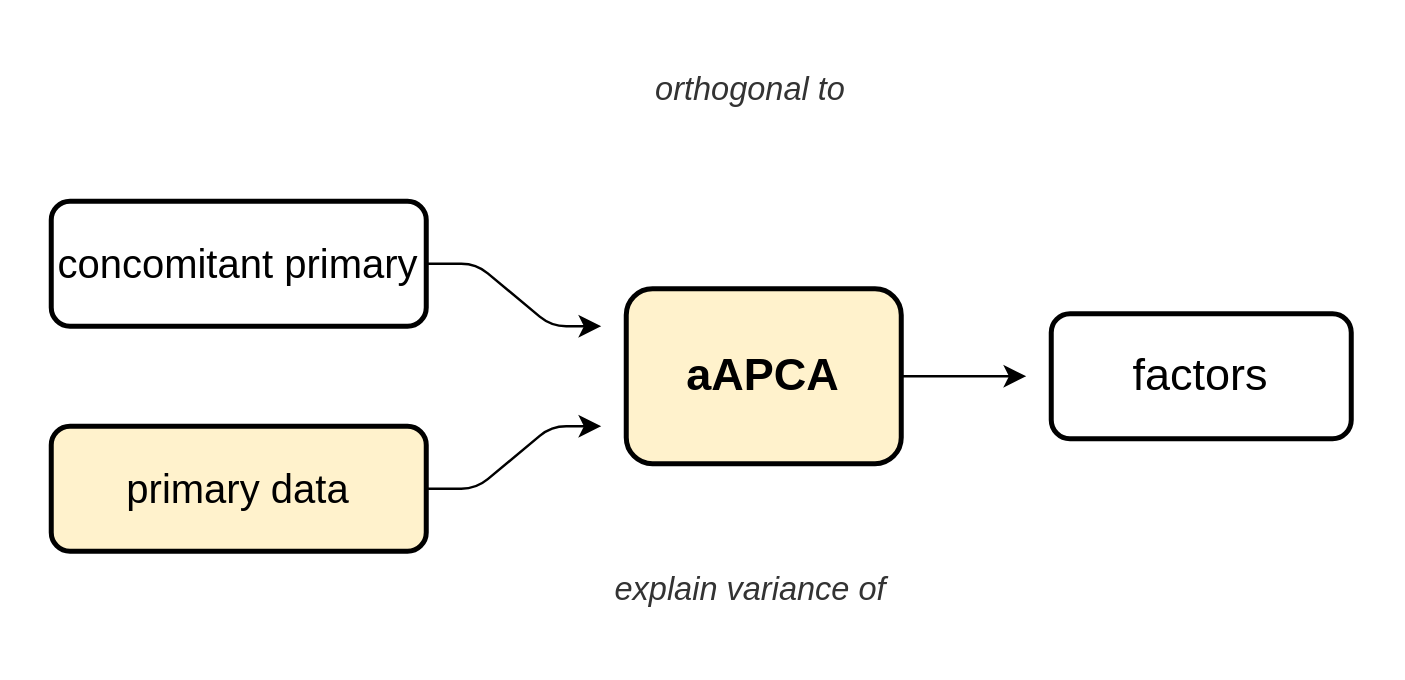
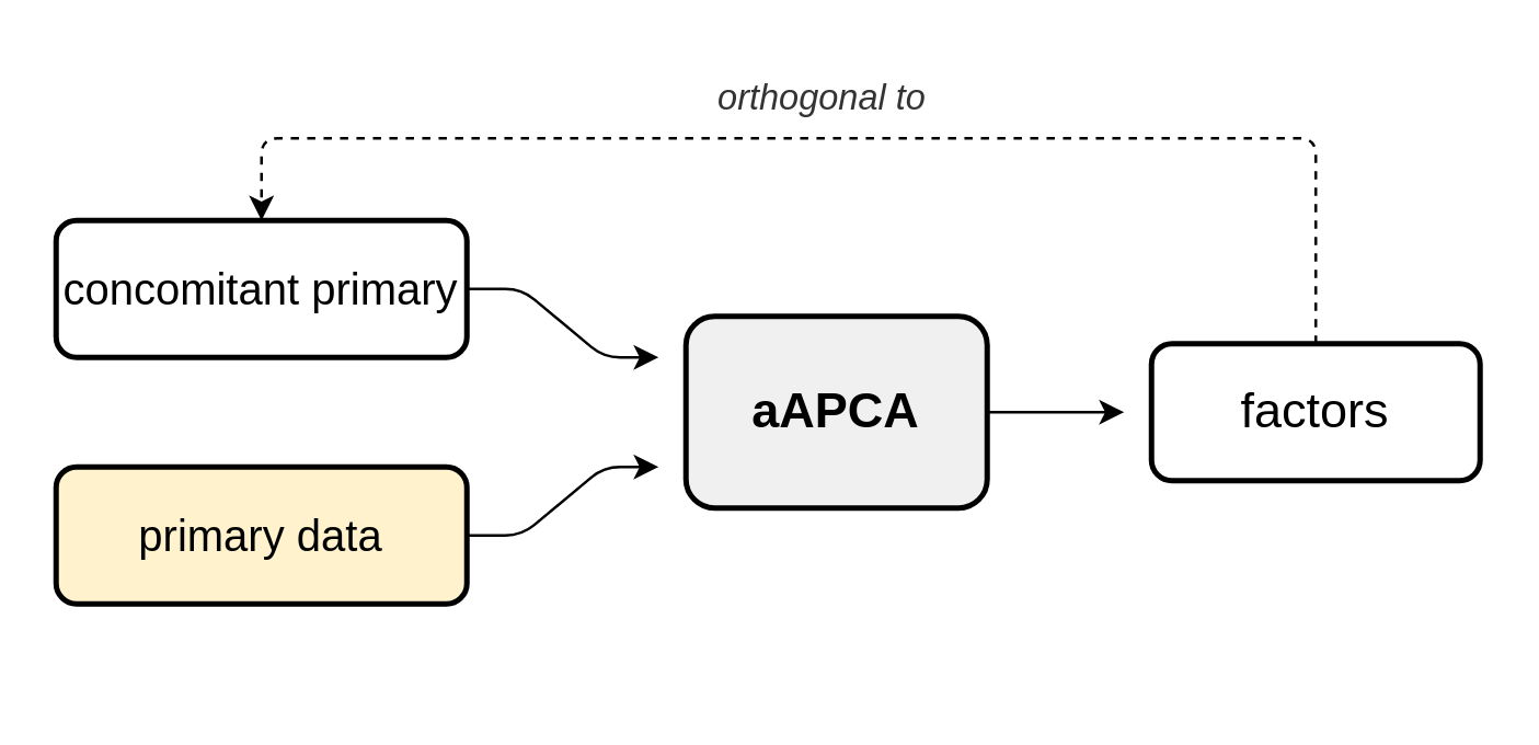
  <mxCell id="0" />
  <mxCell id="1" parent="0" />
  <mxCell id="2" value="&lt;font style=&quot;font-size: 16px&quot;&gt;concomitant primary&lt;/font&gt;" style="rounded=1;whiteSpace=wrap;html=1;strokeWidth=2;" vertex="1" parent="1"><mxGeometry x="20" y="80" width="150" height="50" as="geometry" /></mxCell>
  <mxCell id="3" value="&lt;font style=&quot;font-size: 16px&quot;&gt;primary data&lt;/font&gt;" style="rounded=1;whiteSpace=wrap;html=1;strokeWidth=2;fillColor=#fff2cc;" vertex="1" parent="1"><mxGeometry x="20" y="170" width="150" height="50" as="geometry" /></mxCell>
  <mxCell id="4" value="" style="endArrow=classic;html=1;exitX=1;exitY=0.5;exitDx=0;exitDy=0;arcSize=12;" edge="1" parent="1" source="2"><mxGeometry width="50" height="50" relative="1" as="geometry"><mxPoint x="160" y="130" as="sourcePoint" /><mxPoint x="240" y="130" as="targetPoint" /><Array as="points"><mxPoint x="190" y="105" /><mxPoint x="220" y="130" /></Array></mxGeometry></mxCell>
  <mxCell id="5" value="" style="endArrow=classic;html=1;exitX=1;exitY=0.5;exitDx=0;exitDy=0;jumpSize=6;arcSize=12;" edge="1" parent="1" source="3"><mxGeometry width="50" height="50" relative="1" as="geometry"><mxPoint x="170" y="110" as="sourcePoint" /><mxPoint x="240" y="170" as="targetPoint" /><Array as="points"><mxPoint x="190" y="195" /><mxPoint x="220" y="170" /></Array></mxGeometry></mxCell>
  <mxCell id="6" value="&lt;font style=&quot;font-size: 18px&quot;&gt;factors&lt;/font&gt;" style="rounded=1;whiteSpace=wrap;html=1;strokeWidth=2;" vertex="1" parent="1"><mxGeometry x="420" y="125" width="120" height="50" as="geometry" /></mxCell>
  <mxCell id="7" style="edgeStyle=orthogonalEdgeStyle;rounded=0;jumpSize=6;orthogonalLoop=1;jettySize=auto;html=1;exitX=1;exitY=0.5;exitDx=0;exitDy=0;" edge="1" parent="1" source="8"><mxGeometry relative="1" as="geometry"><mxPoint x="410" y="150" as="targetPoint" /></mxGeometry></mxCell>
- <mxCell id="8" value="&lt;font style=&quot;font-size: 18px&quot;&gt;&lt;b&gt;aAPCA&lt;/b&gt;&lt;/font&gt;" style="rounded=1;whiteSpace=wrap;html=1;strokeWidth=2;fillColor=#fff2cc;" vertex="1" parent="1"><mxGeometry x="250" y="115" width="110" height="70" as="geometry" /></mxCell>
+ <mxCell id="8" value="&lt;font style=&quot;font-size: 18px&quot;&gt;&lt;b&gt;aAPCA&lt;/b&gt;&lt;/font&gt;" style="rounded=1;whiteSpace=wrap;html=1;strokeWidth=2;fillColor=#F0F0F0;" vertex="1" parent="1"><mxGeometry x="250" y="115" width="110" height="70" as="geometry" /></mxCell>
+ <mxCell id="9" value="" style="endArrow=classic;html=1;dashed=1;exitX=0.5;exitY=0;exitDx=0;exitDy=0;entryX=0.5;entryY=0;entryDx=0;entryDy=0;arcSize=12;" edge="1" parent="1" source="6" target="2"><mxGeometry width="50" height="50" relative="1" as="geometry"><mxPoint x="190" y="210" as="sourcePoint" /><mxPoint x="300" y="270" as="targetPoint" /><Array as="points"><mxPoint x="480" y="50" /><mxPoint x="95" y="50" /></Array></mxGeometry></mxCell>
  <mxCell id="10" value="&lt;i&gt;&lt;font style=&quot;font-size: 13px&quot; color=&quot;#333333&quot;&gt;orthogonal to&lt;/font&gt;&lt;/i&gt;" style="text;html=1;strokeColor=none;fillColor=none;align=center;verticalAlign=middle;whiteSpace=wrap;rounded=0;" vertex="1" parent="1"><mxGeometry x="210" y="20" width="180" height="30" as="geometry" /></mxCell>
- <mxCell id="11" value="&lt;i&gt;&lt;font style=&quot;font-size: 13px&quot; color=&quot;#333333&quot;&gt;explain variance of&lt;/font&gt;&lt;/i&gt;" style="text;html=1;strokeColor=none;fillColor=none;align=center;verticalAlign=middle;whiteSpace=wrap;rounded=0;" vertex="1" parent="1"><mxGeometry x="210" y="220" width="180" height="30" as="geometry" /></mxCell>
  <mxCell id="12" style="edgeStyle=orthogonalEdgeStyle;rounded=0;jumpSize=6;orthogonalLoop=1;jettySize=auto;html=1;exitX=0.5;exitY=1;exitDx=0;exitDy=0;dashed=1;" edge="1" parent="1" source="8" target="8"><mxGeometry relative="1" as="geometry" /></mxCell>
